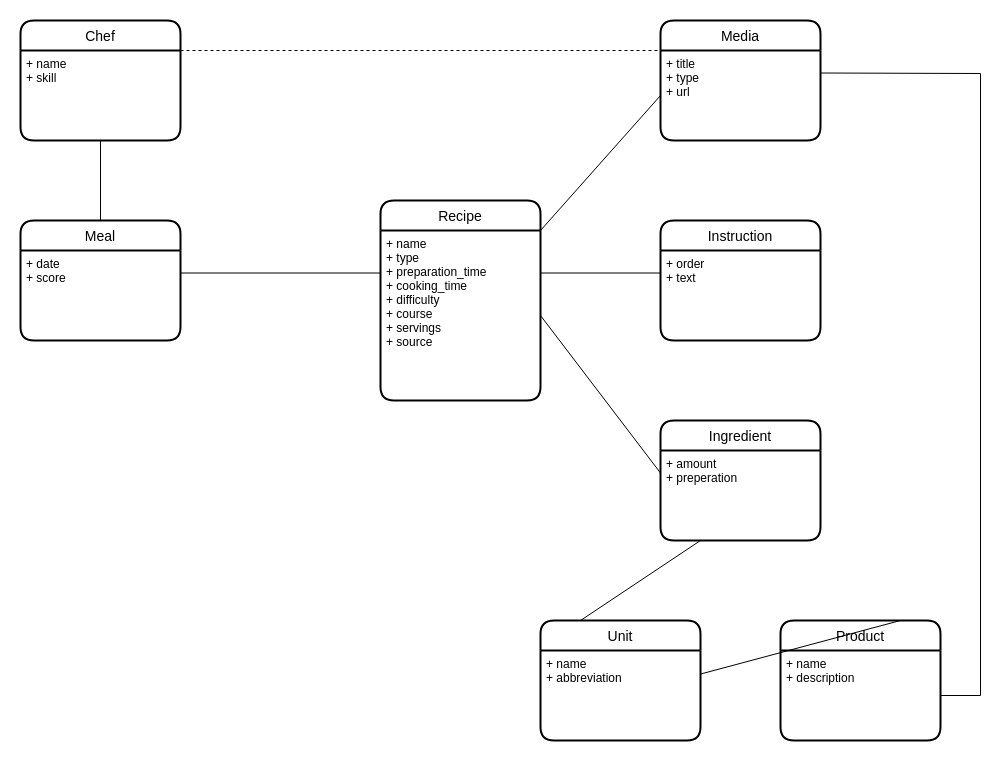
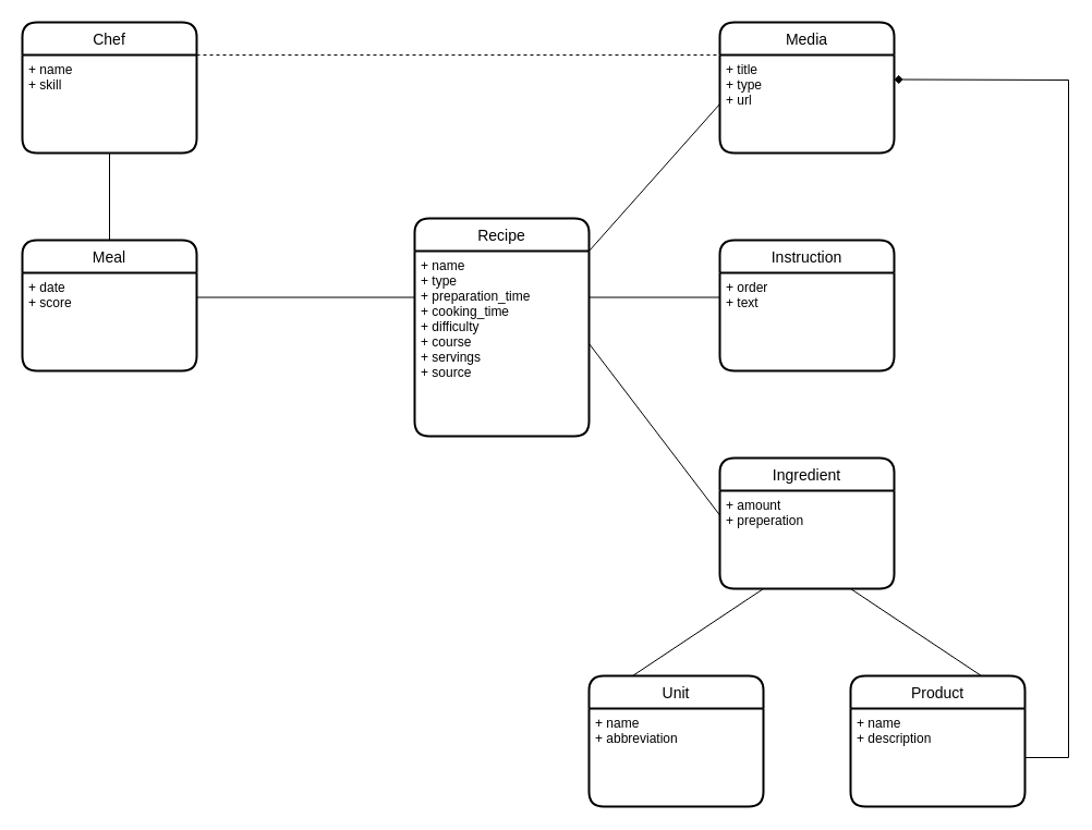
  <mxCell id="0" />
  <mxCell id="1" parent="0" />
  <mxCell id="2" value="Recipe" style="swimlane;childLayout=stackLayout;horizontal=1;startSize=30;horizontalStack=0;rounded=1;fontSize=14;fontStyle=0;strokeWidth=2;resizeParent=0;resizeLast=1;shadow=0;dashed=0;align=center;" parent="1" vertex="1"><mxGeometry x="380" y="200" width="160" height="200" as="geometry" /></mxCell>
  <mxCell id="3" value="+ name&#10;+ type&#10;+ preparation_time&#10;+ cooking_time&#10;+ difficulty&#10;+ course&#10;+ servings&#10;+ source" style="align=left;strokeColor=none;fillColor=none;spacingLeft=4;fontSize=12;verticalAlign=top;resizable=0;rotatable=0;part=1;" parent="2" vertex="1"><mxGeometry y="30" width="160" height="170" as="geometry" /></mxCell>
  <mxCell id="4" value="Meal" style="swimlane;childLayout=stackLayout;horizontal=1;startSize=30;horizontalStack=0;rounded=1;fontSize=14;fontStyle=0;strokeWidth=2;resizeParent=0;resizeLast=1;shadow=0;dashed=0;align=center;" parent="1" vertex="1"><mxGeometry x="20" y="220" width="160" height="120" as="geometry" /></mxCell>
  <mxCell id="5" value="+ date&#10;+ score" style="align=left;strokeColor=none;fillColor=none;spacingLeft=4;fontSize=12;verticalAlign=top;resizable=0;rotatable=0;part=1;" parent="4" vertex="1"><mxGeometry y="30" width="160" height="90" as="geometry" /></mxCell>
  <mxCell id="6" value="" style="endArrow=none;html=1;rounded=0;exitX=1;exitY=0.25;exitDx=0;exitDy=0;entryX=0;entryY=0.25;entryDx=0;entryDy=0;" parent="1" source="5" target="3" edge="1"><mxGeometry relative="1" as="geometry"><mxPoint x="280" y="570" as="sourcePoint" /><mxPoint x="440" y="570" as="targetPoint" /></mxGeometry></mxCell>
  <mxCell id="7" value="Product" style="swimlane;childLayout=stackLayout;horizontal=1;startSize=30;horizontalStack=0;rounded=1;fontSize=14;fontStyle=0;strokeWidth=2;resizeParent=0;resizeLast=1;shadow=0;dashed=0;align=center;" parent="1" vertex="1"><mxGeometry x="780" y="620" width="160" height="120" as="geometry" /></mxCell>
  <mxCell id="8" value="+ name&#10;+ description" style="align=left;strokeColor=none;fillColor=none;spacingLeft=4;fontSize=12;verticalAlign=top;resizable=0;rotatable=0;part=1;" parent="7" vertex="1"><mxGeometry y="30" width="160" height="90" as="geometry" /></mxCell>
  <mxCell id="9" value="Unit" style="swimlane;childLayout=stackLayout;horizontal=1;startSize=30;horizontalStack=0;rounded=1;fontSize=14;fontStyle=0;strokeWidth=2;resizeParent=0;resizeLast=1;shadow=0;dashed=0;align=center;" parent="1" vertex="1"><mxGeometry x="540" y="620" width="160" height="120" as="geometry" /></mxCell>
  <mxCell id="10" value="+ name&#10;+ abbreviation" style="align=left;strokeColor=none;fillColor=none;spacingLeft=4;fontSize=12;verticalAlign=top;resizable=0;rotatable=0;part=1;" parent="9" vertex="1"><mxGeometry y="30" width="160" height="90" as="geometry" /></mxCell>
  <mxCell id="11" value="Ingredient" style="swimlane;childLayout=stackLayout;horizontal=1;startSize=30;horizontalStack=0;rounded=1;fontSize=14;fontStyle=0;strokeWidth=2;resizeParent=0;resizeLast=1;shadow=0;dashed=0;align=center;" parent="1" vertex="1"><mxGeometry x="660" y="420" width="160" height="120" as="geometry" /></mxCell>
  <mxCell id="12" value="+ amount&#10;+ preperation" style="align=left;strokeColor=none;fillColor=none;spacingLeft=4;fontSize=12;verticalAlign=top;resizable=0;rotatable=0;part=1;" parent="11" vertex="1"><mxGeometry y="30" width="160" height="90" as="geometry" /></mxCell>
  <mxCell id="13" value="Instruction" style="swimlane;childLayout=stackLayout;horizontal=1;startSize=30;horizontalStack=0;rounded=1;fontSize=14;fontStyle=0;strokeWidth=2;resizeParent=0;resizeLast=1;shadow=0;dashed=0;align=center;" parent="1" vertex="1"><mxGeometry x="660" y="220" width="160" height="120" as="geometry" /></mxCell>
  <mxCell id="14" value="+ order&#10;+ text" style="align=left;strokeColor=none;fillColor=none;spacingLeft=4;fontSize=12;verticalAlign=top;resizable=0;rotatable=0;part=1;" parent="13" vertex="1"><mxGeometry y="30" width="160" height="90" as="geometry" /></mxCell>
- <mxCell id="15" value="" style="endArrow=none;html=1;rounded=0;exitX=0.75;exitY=0;exitDx=0;exitDy=0;" parent="1" source="7" target="10" edge="1"><mxGeometry relative="1" as="geometry"><mxPoint x="660" y="610" as="sourcePoint" /><mxPoint x="710" y="570" as="targetPoint" /></mxGeometry></mxCell>
+ <mxCell id="15" value="" style="endArrow=none;html=1;rounded=0;entryX=0.75;entryY=1;entryDx=0;entryDy=0;exitX=0.75;exitY=0;exitDx=0;exitDy=0;" parent="1" source="7" target="12" edge="1"><mxGeometry relative="1" as="geometry"><mxPoint x="660" y="610" as="sourcePoint" /><mxPoint x="710" y="570" as="targetPoint" /></mxGeometry></mxCell>
  <mxCell id="16" value="" style="endArrow=none;html=1;rounded=0;exitX=0.25;exitY=0;exitDx=0;exitDy=0;entryX=0.25;entryY=1;entryDx=0;entryDy=0;" parent="1" source="9" target="12" edge="1"><mxGeometry relative="1" as="geometry"><mxPoint x="670" y="630" as="sourcePoint" /><mxPoint x="620" y="550" as="targetPoint" /></mxGeometry></mxCell>
  <mxCell id="17" value="Chef" style="swimlane;childLayout=stackLayout;horizontal=1;startSize=30;horizontalStack=0;rounded=1;fontSize=14;fontStyle=0;strokeWidth=2;resizeParent=0;resizeLast=1;shadow=0;dashed=0;align=center;" parent="1" vertex="1"><mxGeometry x="20" y="20" width="160" height="120" as="geometry" /></mxCell>
  <mxCell id="18" value="+ name&#10;+ skill" style="align=left;strokeColor=none;fillColor=none;spacingLeft=4;fontSize=12;verticalAlign=top;resizable=0;rotatable=0;part=1;" parent="17" vertex="1"><mxGeometry y="30" width="160" height="90" as="geometry" /></mxCell>
  <mxCell id="19" value="" style="endArrow=none;html=1;rounded=0;exitX=0.5;exitY=0;exitDx=0;exitDy=0;" parent="1" source="4" edge="1"><mxGeometry relative="1" as="geometry"><mxPoint x="190" y="282.5" as="sourcePoint" /><mxPoint x="100" y="140" as="targetPoint" /></mxGeometry></mxCell>
  <mxCell id="20" value="Media" style="swimlane;childLayout=stackLayout;horizontal=1;startSize=30;horizontalStack=0;rounded=1;fontSize=14;fontStyle=0;strokeWidth=2;resizeParent=0;resizeLast=1;shadow=0;dashed=0;align=center;" parent="1" vertex="1"><mxGeometry x="660" y="20" width="160" height="120" as="geometry" /></mxCell>
  <mxCell id="21" value="+ title&#10;+ type&#10;+ url" style="align=left;strokeColor=none;fillColor=none;spacingLeft=4;fontSize=12;verticalAlign=top;resizable=0;rotatable=0;part=1;" parent="20" vertex="1"><mxGeometry y="30" width="160" height="90" as="geometry" /></mxCell>
  <mxCell id="22" value="" style="endArrow=none;html=1;rounded=0;entryX=0;entryY=0.5;entryDx=0;entryDy=0;exitX=1;exitY=0;exitDx=0;exitDy=0;" parent="1" source="3" target="21" edge="1"><mxGeometry relative="1" as="geometry"><mxPoint x="750" y="230" as="sourcePoint" /><mxPoint x="750" y="150" as="targetPoint" /></mxGeometry></mxCell>
  <mxCell id="23" value="" style="endArrow=none;html=1;rounded=0;entryX=0;entryY=0.25;entryDx=0;entryDy=0;exitX=1;exitY=0.25;exitDx=0;exitDy=0;" parent="1" source="3" target="14" edge="1"><mxGeometry relative="1" as="geometry"><mxPoint x="760" y="240" as="sourcePoint" /><mxPoint x="760" y="160" as="targetPoint" /></mxGeometry></mxCell>
  <mxCell id="24" value="" style="endArrow=none;html=1;rounded=0;entryX=0;entryY=0.25;entryDx=0;entryDy=0;exitX=1;exitY=0.5;exitDx=0;exitDy=0;" parent="1" source="3" target="12" edge="1"><mxGeometry relative="1" as="geometry"><mxPoint x="550" y="282.5" as="sourcePoint" /><mxPoint x="670" y="282.5" as="targetPoint" /></mxGeometry></mxCell>
- <mxCell id="25" value="" style="endArrow=none;html=1;rounded=0;exitX=1;exitY=0.5;exitDx=0;exitDy=0;entryX=1;entryY=0.25;entryDx=0;entryDy=0;" parent="1" source="8" target="21" edge="1"><mxGeometry relative="1" as="geometry"><mxPoint x="980" y="450" as="sourcePoint" /><mxPoint x="870" y="120" as="targetPoint" /><Array as="points"><mxPoint x="980" y="695" /><mxPoint x="980" y="73" /></Array></mxGeometry></mxCell>
+ <mxCell id="25" value="" style="endArrow=diamond;html=1;rounded=0;exitX=1;exitY=0.5;exitDx=0;exitDy=0;entryX=1;entryY=0.25;entryDx=0;entryDy=0;" parent="1" source="8" target="21" edge="1"><mxGeometry relative="1" as="geometry"><mxPoint x="980" y="450" as="sourcePoint" /><mxPoint x="870" y="120" as="targetPoint" /><Array as="points"><mxPoint x="980" y="695" /><mxPoint x="980" y="73" /></Array></mxGeometry></mxCell>
  <mxCell id="26" value="" style="endArrow=none;html=1;rounded=0;exitX=1;exitY=0;exitDx=0;exitDy=0;entryX=0;entryY=0;entryDx=0;entryDy=0;dashed=1;" parent="1" source="18" target="21" edge="1"><mxGeometry relative="1" as="geometry"><mxPoint x="110" y="230" as="sourcePoint" /><mxPoint x="110" y="150" as="targetPoint" /></mxGeometry></mxCell>
